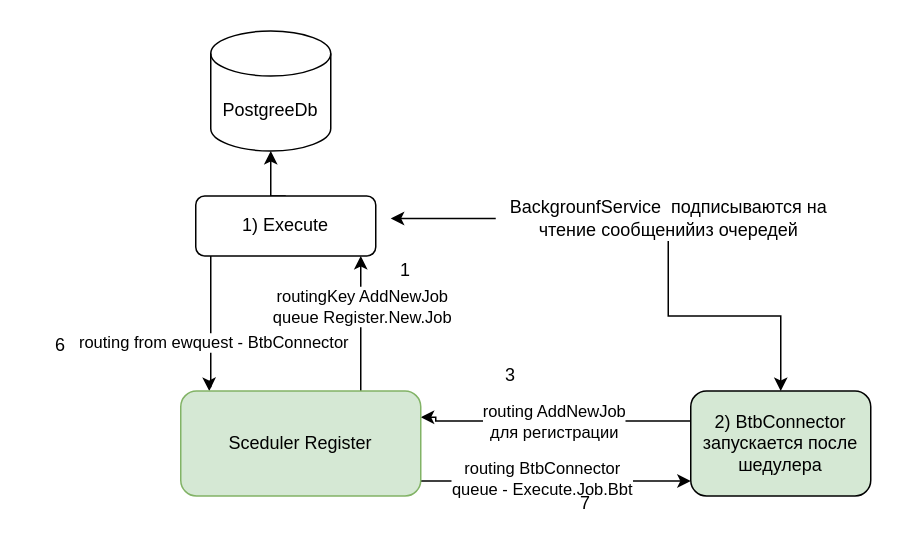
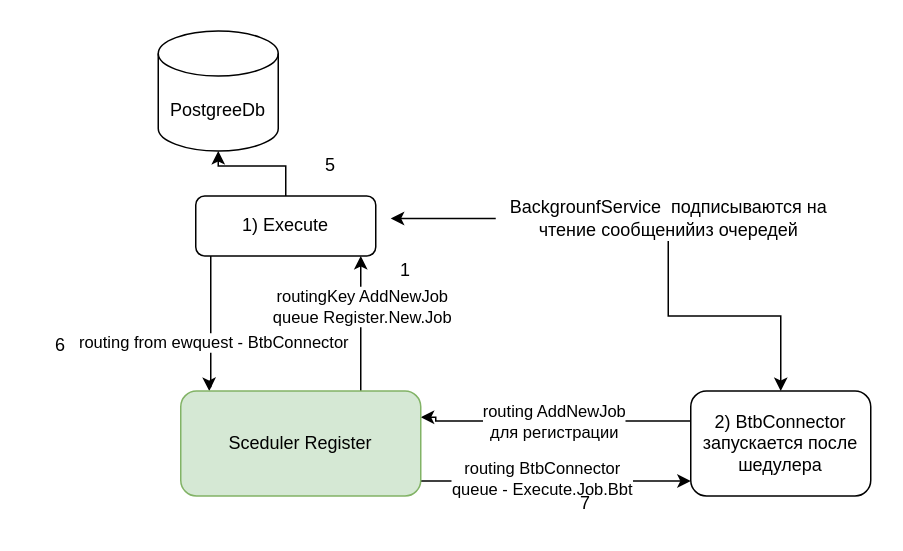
  <mxCell id="0" />
  <mxCell id="1" parent="0" />
  <mxCell id="2" style="edgeStyle=orthogonalEdgeStyle;rounded=0;orthogonalLoop=1;jettySize=auto;html=1;exitX=0.5;exitY=0;exitDx=0;exitDy=0;entryX=0.5;entryY=1;entryDx=0;entryDy=0;entryPerimeter=0;" parent="1" source="5" target="16" edge="1"><mxGeometry relative="1" as="geometry" /></mxCell>
  <mxCell id="3" style="edgeStyle=orthogonalEdgeStyle;rounded=0;orthogonalLoop=1;jettySize=auto;html=1;entryX=0.119;entryY=0;entryDx=0;entryDy=0;entryPerimeter=0;" parent="1" source="5" target="13" edge="1"><mxGeometry relative="1" as="geometry"><Array as="points"><mxPoint x="140" y="257" /><mxPoint x="139" y="257" /></Array></mxGeometry></mxCell>
  <mxCell id="4" value="routing from ewquest - BtbConnector" style="edgeLabel;html=1;align=center;verticalAlign=middle;resizable=0;points=[];" parent="3" vertex="1" connectable="0"><mxGeometry x="0.253" y="1" relative="1" as="geometry"><mxPoint as="offset" /></mxGeometry></mxCell>
  <mxCell id="5" value="1) Execute" style="rounded=1;whiteSpace=wrap;html=1;fontSize=12;glass=0;strokeWidth=1;shadow=0;" parent="1" vertex="1"><mxGeometry x="130" y="130" width="120" height="40" as="geometry" /></mxCell>
  <mxCell id="6" style="edgeStyle=orthogonalEdgeStyle;rounded=0;orthogonalLoop=1;jettySize=auto;html=1;exitX=0.75;exitY=0;exitDx=0;exitDy=0;" parent="1" source="13" edge="1"><mxGeometry relative="1" as="geometry"><mxPoint x="190" y="240" as="sourcePoint" /><mxPoint x="240" y="170" as="targetPoint" /><Array as="points"><mxPoint x="240" y="170" /></Array></mxGeometry></mxCell>
  <mxCell id="7" value="routingKey AddNewJob&lt;br&gt;queue Register.New.Job" style="edgeLabel;html=1;align=center;verticalAlign=middle;resizable=0;points=[];" parent="6" vertex="1" connectable="0"><mxGeometry x="0.267" relative="1" as="geometry"><mxPoint as="offset" /></mxGeometry></mxCell>
  <mxCell id="8" style="edgeStyle=orthogonalEdgeStyle;rounded=0;orthogonalLoop=1;jettySize=auto;html=1;entryX=1;entryY=0.25;entryDx=0;entryDy=0;" parent="1" source="10" target="13" edge="1"><mxGeometry relative="1" as="geometry"><mxPoint x="290" y="280" as="targetPoint" /><Array as="points"><mxPoint x="290" y="280" /><mxPoint x="290" y="278" /></Array></mxGeometry></mxCell>
  <mxCell id="9" value="routing AddNewJob&lt;br&gt;для регистрации" style="edgeLabel;html=1;align=center;verticalAlign=middle;resizable=0;points=[];" parent="8" vertex="1" connectable="0"><mxGeometry x="0.215" relative="1" as="geometry"><mxPoint x="19" as="offset" /></mxGeometry></mxCell>
- <mxCell id="10" value="2) BtbConnector запускается после шедулера" style="rounded=1;whiteSpace=wrap;html=1;fontSize=12;glass=0;strokeWidth=1;shadow=0;fillColor=#d5e8d4;" parent="1" vertex="1"><mxGeometry x="460" y="260" width="120" height="70" as="geometry" /></mxCell>
+ <mxCell id="10" value="2) BtbConnector запускается после шедулера" style="rounded=1;whiteSpace=wrap;html=1;fontSize=12;glass=0;strokeWidth=1;shadow=0;" parent="1" vertex="1"><mxGeometry x="460" y="260" width="120" height="70" as="geometry" /></mxCell>
  <mxCell id="11" style="edgeStyle=orthogonalEdgeStyle;rounded=0;orthogonalLoop=1;jettySize=auto;html=1;" parent="1" source="13" edge="1"><mxGeometry relative="1" as="geometry"><mxPoint x="460" y="320" as="targetPoint" /><Array as="points"><mxPoint x="460" y="320" /></Array></mxGeometry></mxCell>
  <mxCell id="12" value="routing BtbConnector&lt;br&gt;queue - Execute.Job.Bbt" style="edgeLabel;html=1;align=center;verticalAlign=middle;resizable=0;points=[];" parent="11" vertex="1" connectable="0"><mxGeometry x="-0.344" y="2" relative="1" as="geometry"><mxPoint x="21" as="offset" /></mxGeometry></mxCell>
  <mxCell id="13" value="Sceduler Register" style="rounded=1;whiteSpace=wrap;html=1;fontSize=12;glass=0;strokeWidth=1;shadow=0;fillColor=#d5e8d4;strokeColor=#82b366;" parent="1" vertex="1"><mxGeometry x="120" y="260" width="160" height="70" as="geometry" /></mxCell>
- <mxCell id="14" value="3" style="text;html=1;strokeColor=none;fillColor=none;align=center;verticalAlign=middle;whiteSpace=wrap;rounded=0;" parent="1" vertex="1"><mxGeometry x="320" y="240" width="40" height="20" as="geometry" /></mxCell>
  <mxCell id="15" value="1" style="text;html=1;strokeColor=none;fillColor=none;align=center;verticalAlign=middle;whiteSpace=wrap;rounded=0;" parent="1" vertex="1"><mxGeometry x="250" y="170" width="40" height="20" as="geometry" /></mxCell>
- <mxCell id="16" value="PostgreeDb" style="shape=cylinder3;whiteSpace=wrap;html=1;boundedLbl=1;backgroundOutline=1;size=15;" parent="1" vertex="1"><mxGeometry x="140" y="20" width="80" height="80" as="geometry" /></mxCell>
+ <mxCell id="16" value="PostgreeDb" style="shape=cylinder3;whiteSpace=wrap;html=1;boundedLbl=1;backgroundOutline=1;size=15;" parent="1" vertex="1"><mxGeometry x="105" y="20" width="80" height="80" as="geometry" /></mxCell>
+ <mxCell id="17" value="5" style="text;html=1;strokeColor=none;fillColor=none;align=center;verticalAlign=middle;whiteSpace=wrap;rounded=0;" parent="1" vertex="1"><mxGeometry x="200" y="100" width="40" height="20" as="geometry" /></mxCell>
  <mxCell id="18" value="6" style="text;html=1;strokeColor=none;fillColor=none;align=center;verticalAlign=middle;whiteSpace=wrap;rounded=0;" parent="1" vertex="1"><mxGeometry x="20" y="220" width="40" height="20" as="geometry" /></mxCell>
  <mxCell id="19" value="7" style="text;html=1;strokeColor=none;fillColor=none;align=center;verticalAlign=middle;whiteSpace=wrap;rounded=0;" parent="1" vertex="1"><mxGeometry x="370" y="325" width="40" height="20" as="geometry" /></mxCell>
  <mxCell id="20" style="edgeStyle=orthogonalEdgeStyle;rounded=0;orthogonalLoop=1;jettySize=auto;html=1;" edge="1" parent="1" source="22"><mxGeometry relative="1" as="geometry"><mxPoint x="260" y="145" as="targetPoint" /></mxGeometry></mxCell>
  <mxCell id="21" style="edgeStyle=orthogonalEdgeStyle;rounded=0;orthogonalLoop=1;jettySize=auto;html=1;entryX=0.5;entryY=0;entryDx=0;entryDy=0;" edge="1" parent="1" source="22" target="10"><mxGeometry relative="1" as="geometry" /></mxCell>
  <mxCell id="22" value="BackgrounfService&amp;nbsp; подписываются на &lt;br&gt;чтение сообщенийиз очередей" style="text;html=1;align=center;verticalAlign=middle;resizable=0;points=[];autosize=1;" vertex="1" parent="1"><mxGeometry x="330" y="130" width="230" height="30" as="geometry" /></mxCell>
